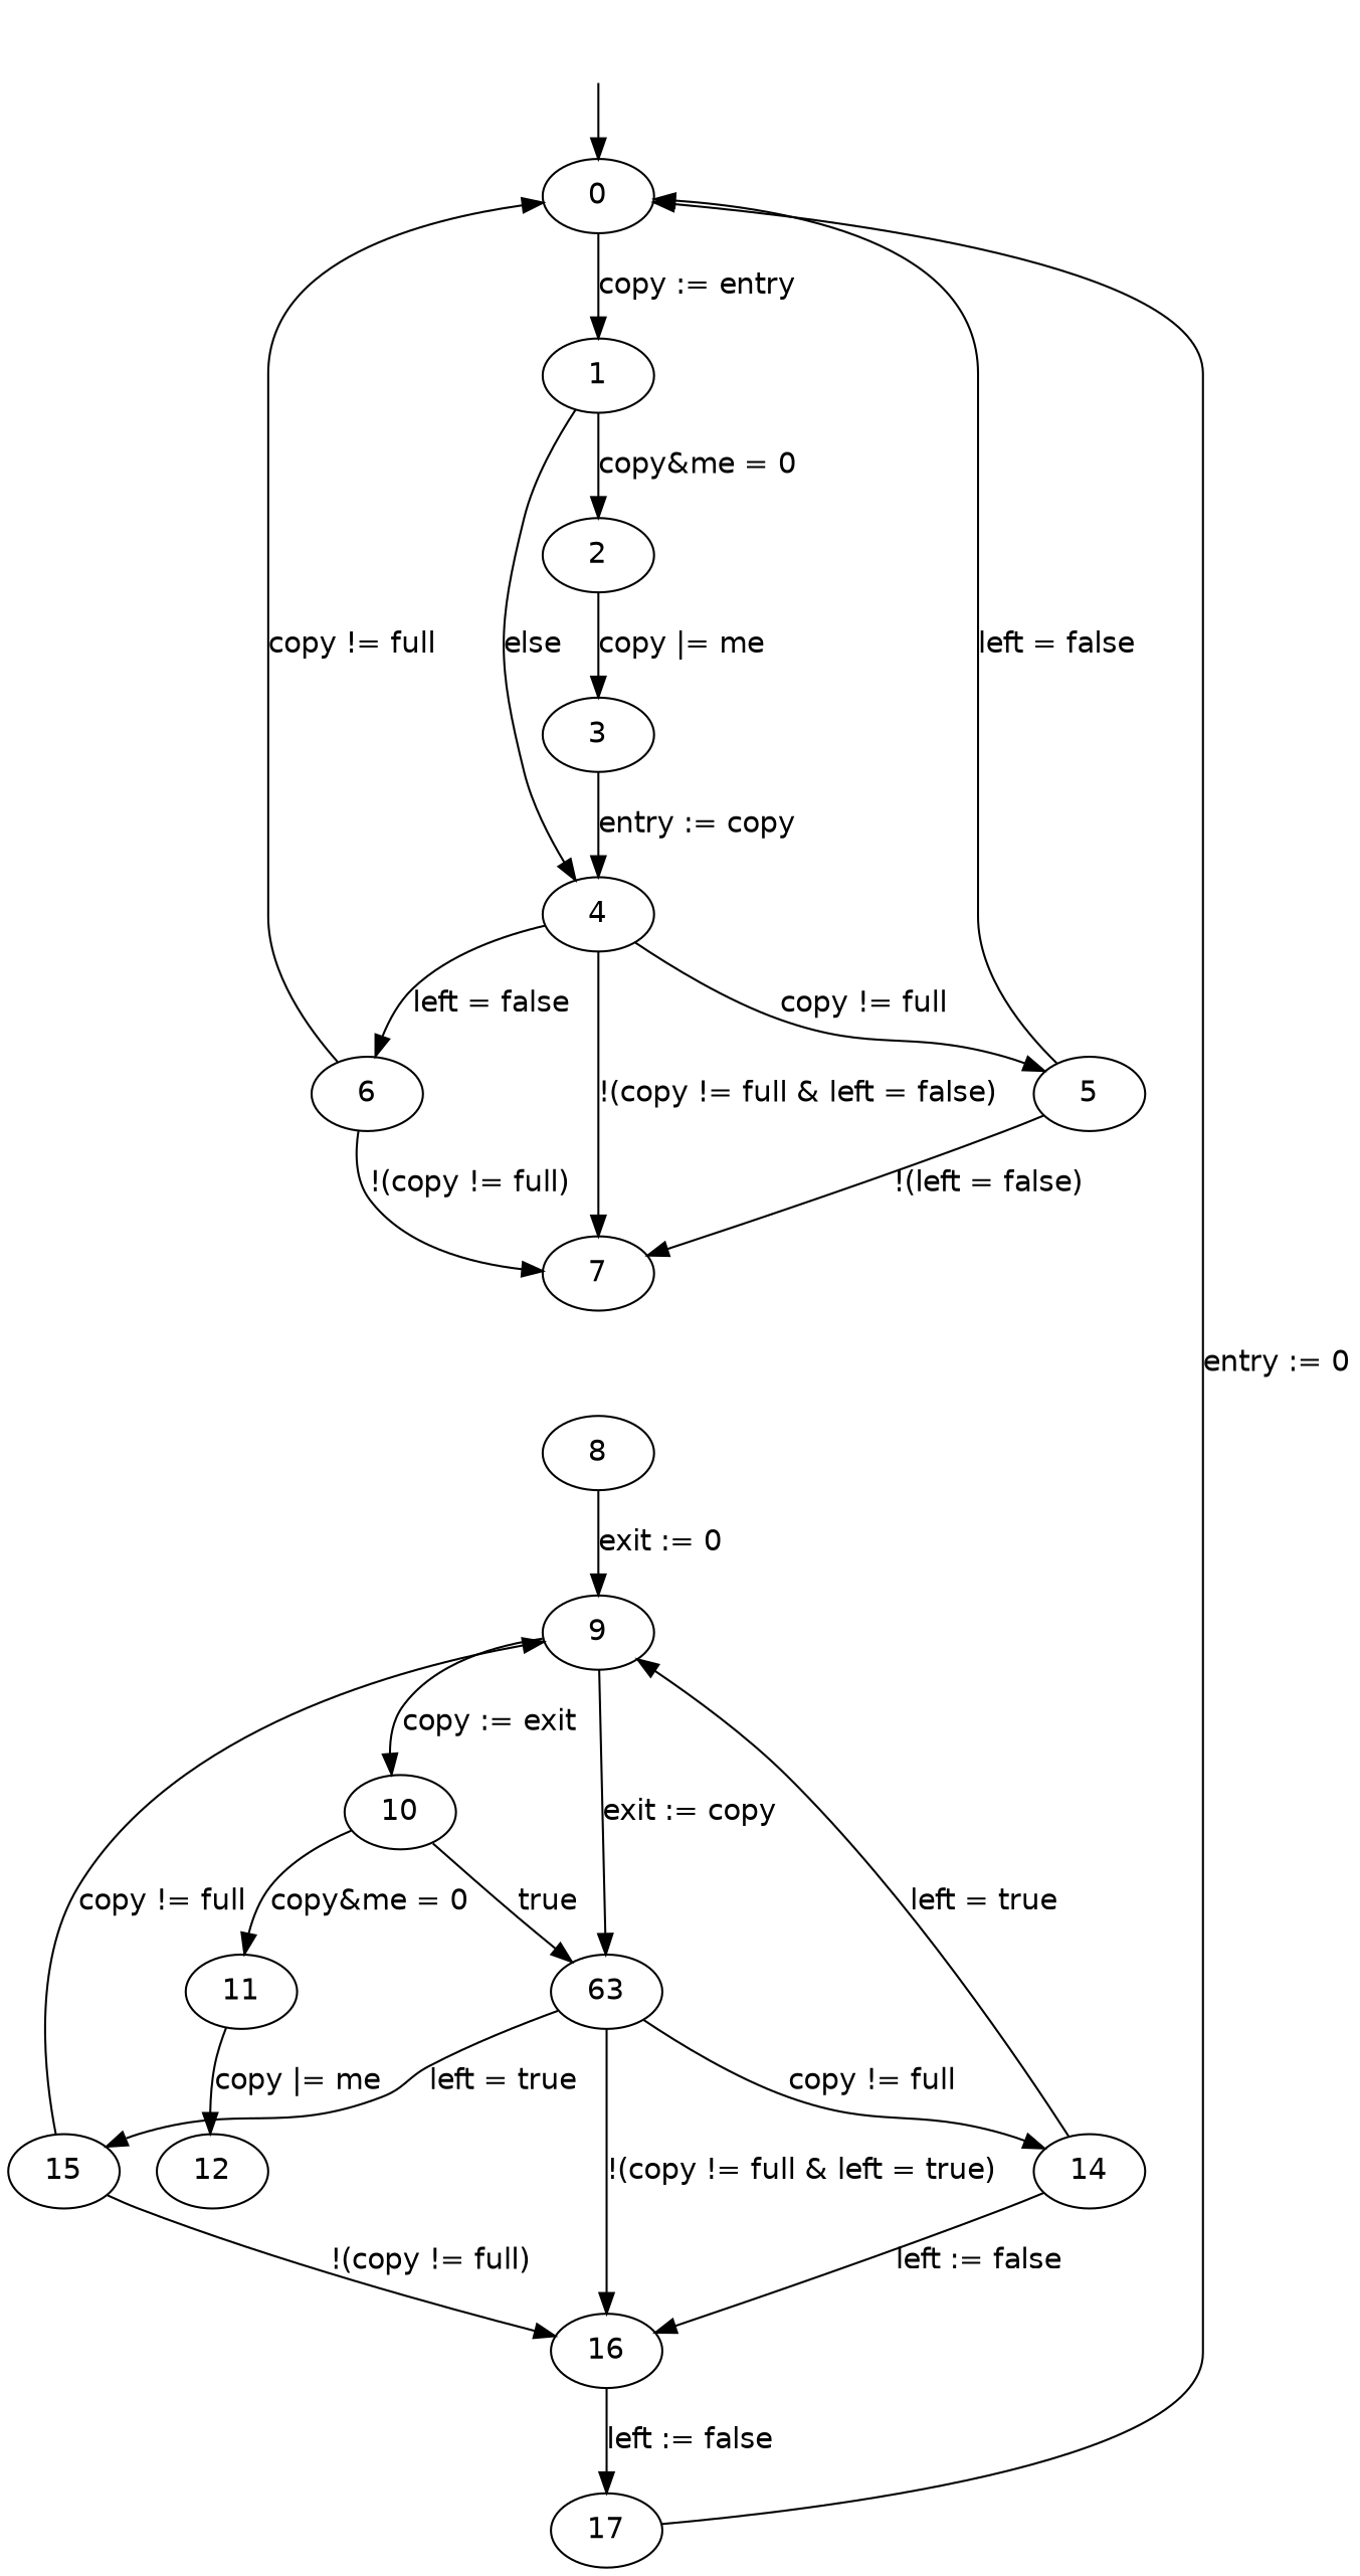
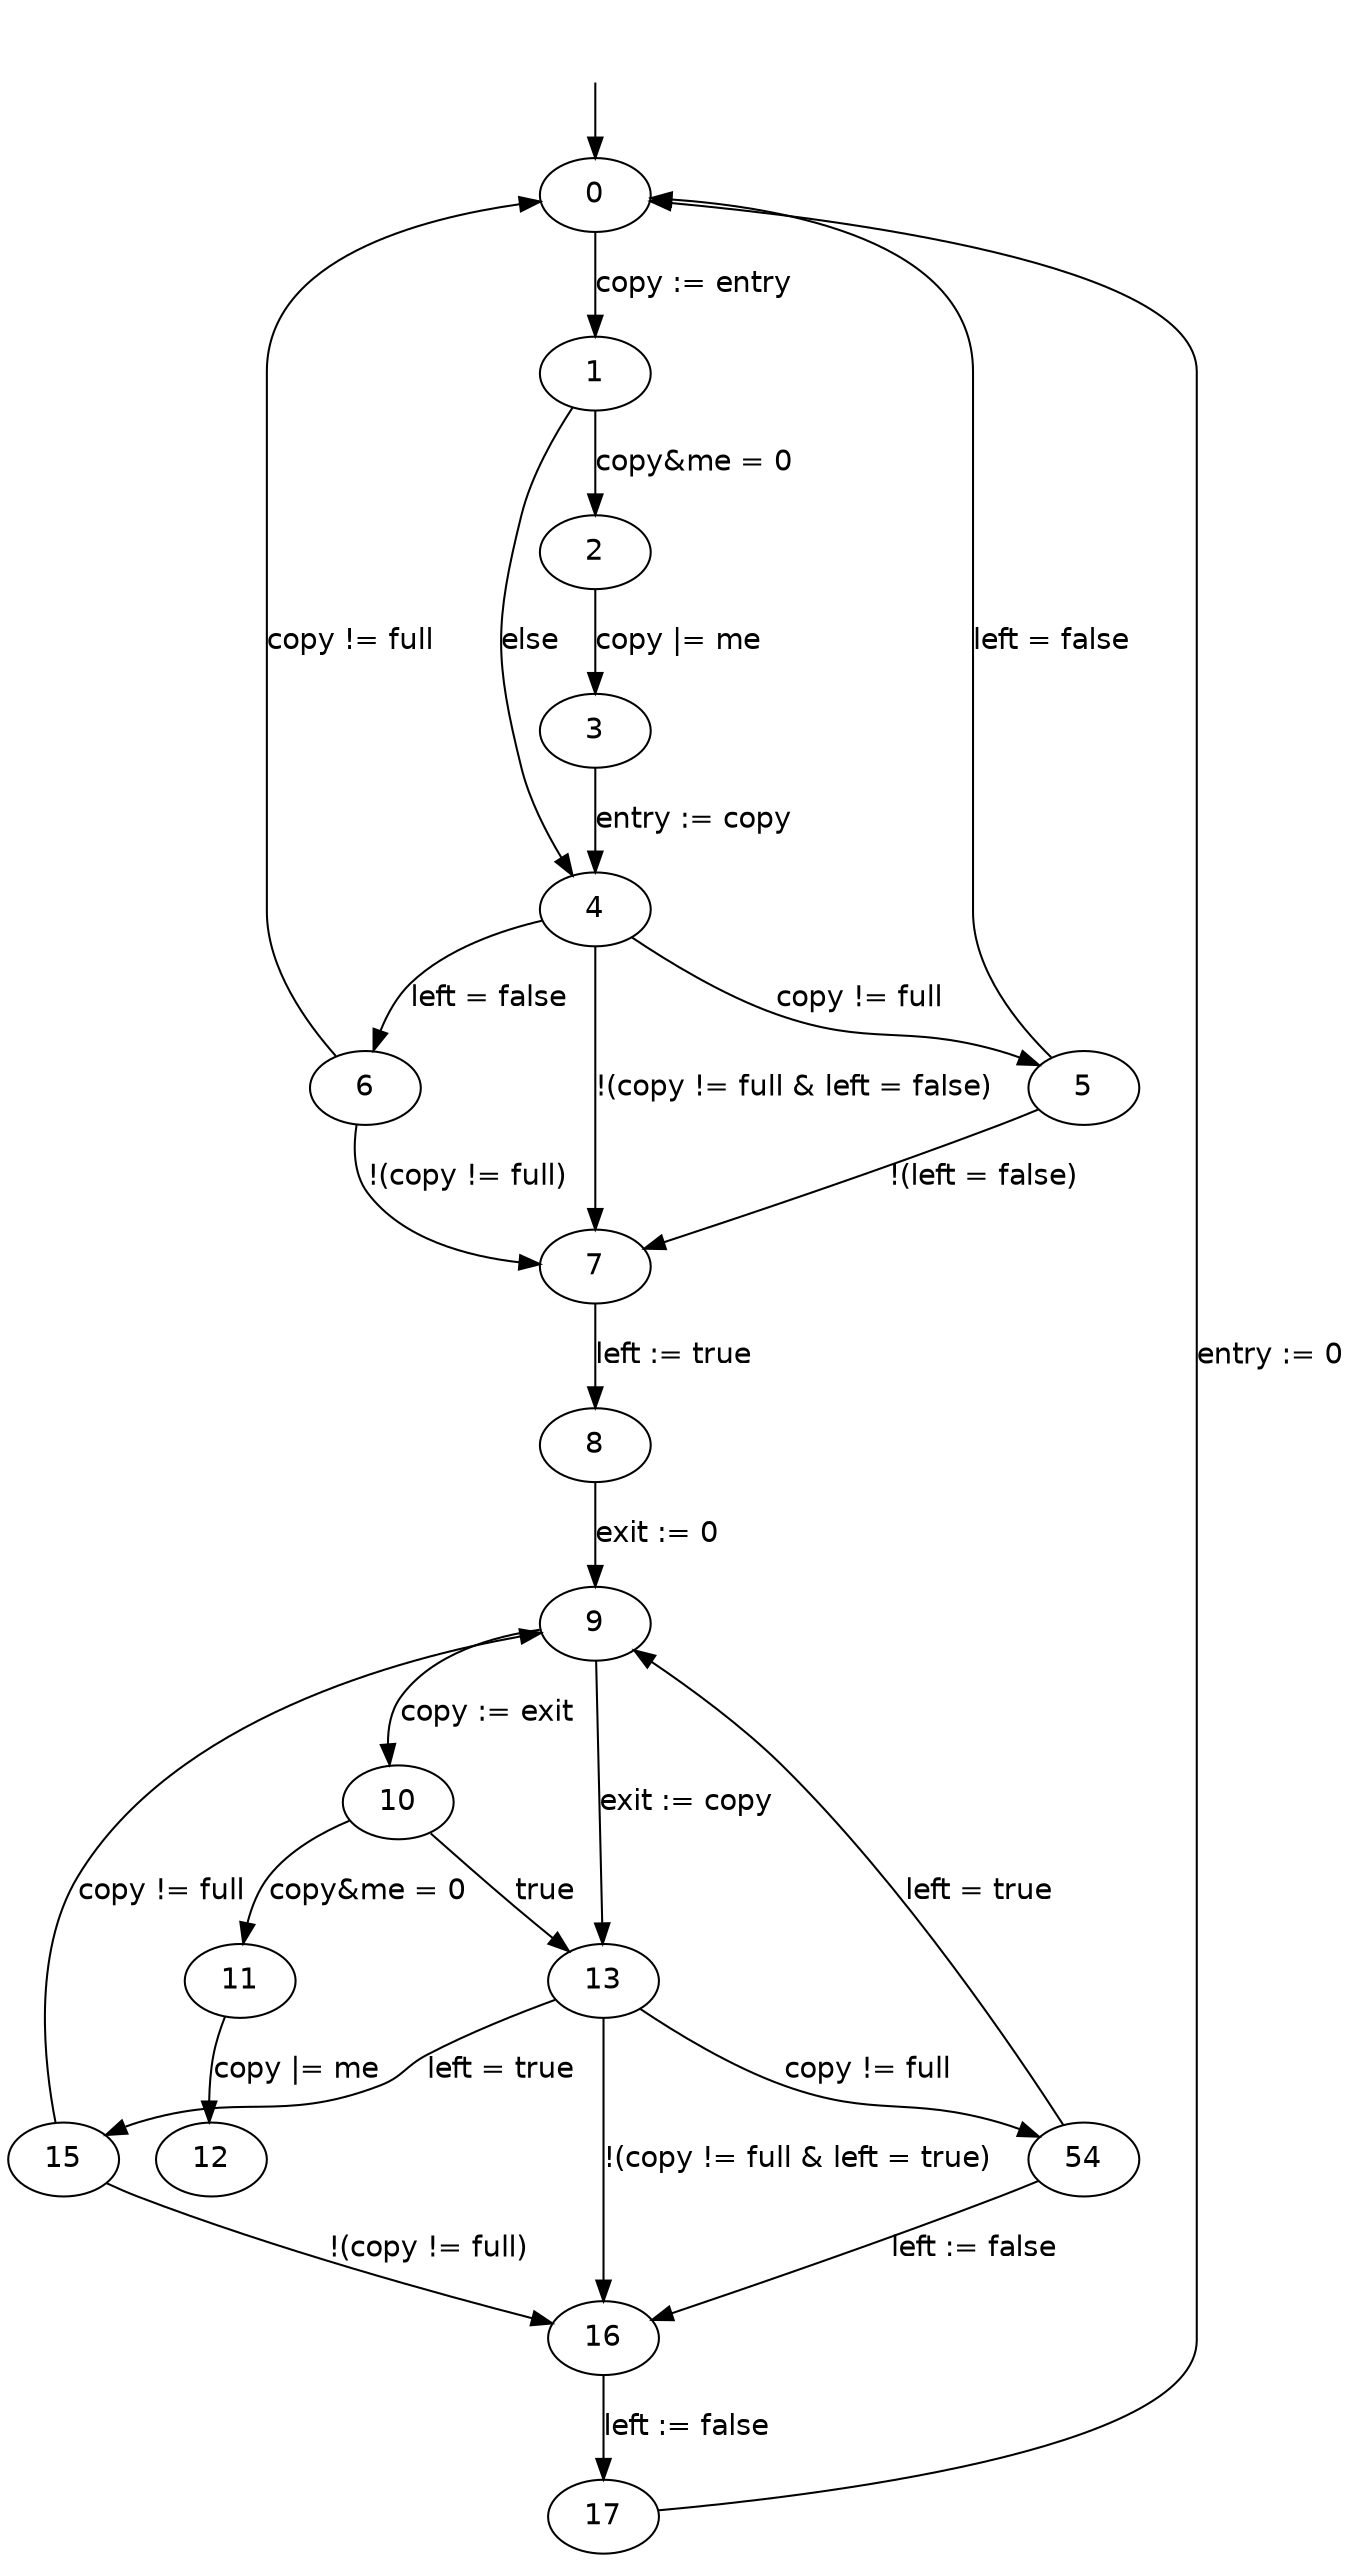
  digraph {
    fontname="DejaVu Sans"
    node [fontname="DejaVu Sans"]
    edge [fontname="DejaVu Sans"]
    initial_state_source [style=invis]
    0
    1
    2
    4
    3
    5
    6
    7
    8
    9
    10
-   13 [label=63]
+   13
    11
    12
-   14
+   14 [label=54]
    16
    15
    17
    initial_state_source -> 0
    0 -> 1 [label="copy := entry" weight=10]
    1 -> 2 [label="copy&me = 0" weight=10]
    1 -> 4 [label=else]
    2 -> 3 [label="copy |= me" weight=10]
    4 -> 5 [label="copy != full"]
    4 -> 6 [label="left = false"]
    4 -> 7 [label="!(copy != full & left = false)" weight=10]
    3 -> 4 [label="entry := copy" weight=10]
    5 -> 0 [label="left = false"]
    5 -> 7 [label="!(left = false)"]
    6 -> 0 [label="copy != full"]
    6 -> 7 [label="!(copy != full)"]
+   7 -> 8 [label="left := true" weight=10]
    8 -> 9 [label="exit := 0" weight=10]
    9 -> 10 [label="copy := exit" weight=10]
    9 -> 13 [label="exit := copy" weight=10]
    10 -> 13 [label=true]
    10 -> 11 [label="copy&me = 0" weight=10]
    13 -> 14 [label="copy != full"]
    13 -> 16 [label="!(copy != full & left = true)" weight=10]
    13 -> 15 [label="left = true"]
    11 -> 12 [label="copy |= me" weight=10]
    14 -> 9 [label="left = true"]
    14 -> 16 [label="left := false"]
    16 -> 17 [label="left := false" weight=10]
    15 -> 9 [label="copy != full"]
    15 -> 16 [label="!(copy != full)"]
    17 -> 0 [label="entry := 0"]
  }
